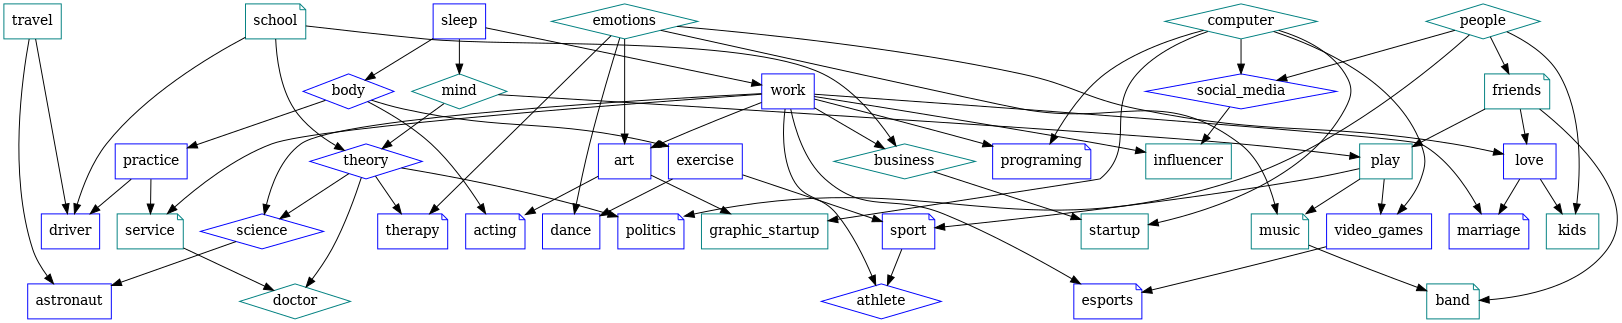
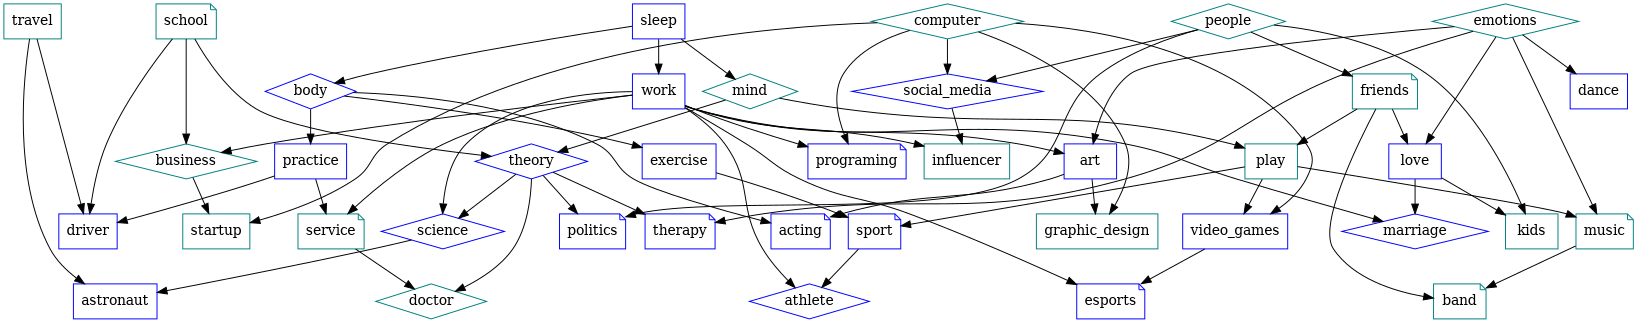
  digraph {
    rankdir=TB
    node [color=blue shape=box]
    sleep
    people [color=teal shape=diamond]
    emotions [color=teal shape=diamond]
    school [color=teal shape=note]
    computer [color=teal shape=diamond]
    travel [color=teal]
    body [shape=diamond]
    mind [color=teal shape=diamond]
    work
    friends [color=teal shape=note]
    kids [color=teal]
    politics [shape=note]
    social_media [shape=diamond]
    love
    art
    dance
    music [color=teal shape=note]
    therapy [shape=note]
    theory [shape=diamond]
    business [color=teal shape=diamond]
    driver
    video_games
    programing [shape=note]
    startup [color=teal]
-   graphic_design [color=teal label=graphic_startup]
+   graphic_design [color=teal]
    astronaut
    practice
    exercise
    acting [shape=note]
    play [color=teal]
    athlete [shape=diamond]
    esports [shape=note]
-   marriage [shape=note]
+   marriage [shape=diamond]
    science [shape=diamond]
    service [color=teal shape=note]
    influencer [color=teal]
    band [color=teal shape=note]
    doctor [color=teal shape=diamond]
    sport [shape=note]
    subgraph sub_1 {
      rank=same
      sleep
      people
      emotions
      school
      computer
      travel
    }
    subgraph sub_2 {
      rank=same
      body
      mind
      work
    }
    sleep -> body
    sleep -> mind
    sleep -> work
    people -> friends
    people -> kids
    people -> politics
    people -> social_media
    emotions -> love
    emotions -> art
    emotions -> dance
    emotions -> music
    emotions -> therapy
    school -> theory
    school -> business
    school -> driver
    computer -> social_media
    computer -> video_games
    computer -> programing
    computer -> startup
    computer -> graphic_design
    travel -> driver
    travel -> astronaut
    body -> practice
    body -> exercise
    body -> acting
    mind -> theory
    mind -> play
    work -> art
    work -> business
    work -> programing
    work -> athlete
    work -> esports
    work -> marriage
    work -> science
    work -> service
    work -> influencer
    friends -> love
    friends -> play
    friends -> band
    social_media -> influencer
    love -> kids
    love -> marriage
    art -> graphic_design
    art -> acting
    music -> band
    theory -> politics
    theory -> therapy
    theory -> science
    theory -> doctor
    business -> startup
    video_games -> esports
    practice -> driver
    practice -> service
-   exercise -> dance
    exercise -> sport
    play -> music
    play -> video_games
    play -> sport
    science -> astronaut
    service -> doctor
    sport -> athlete
  }
